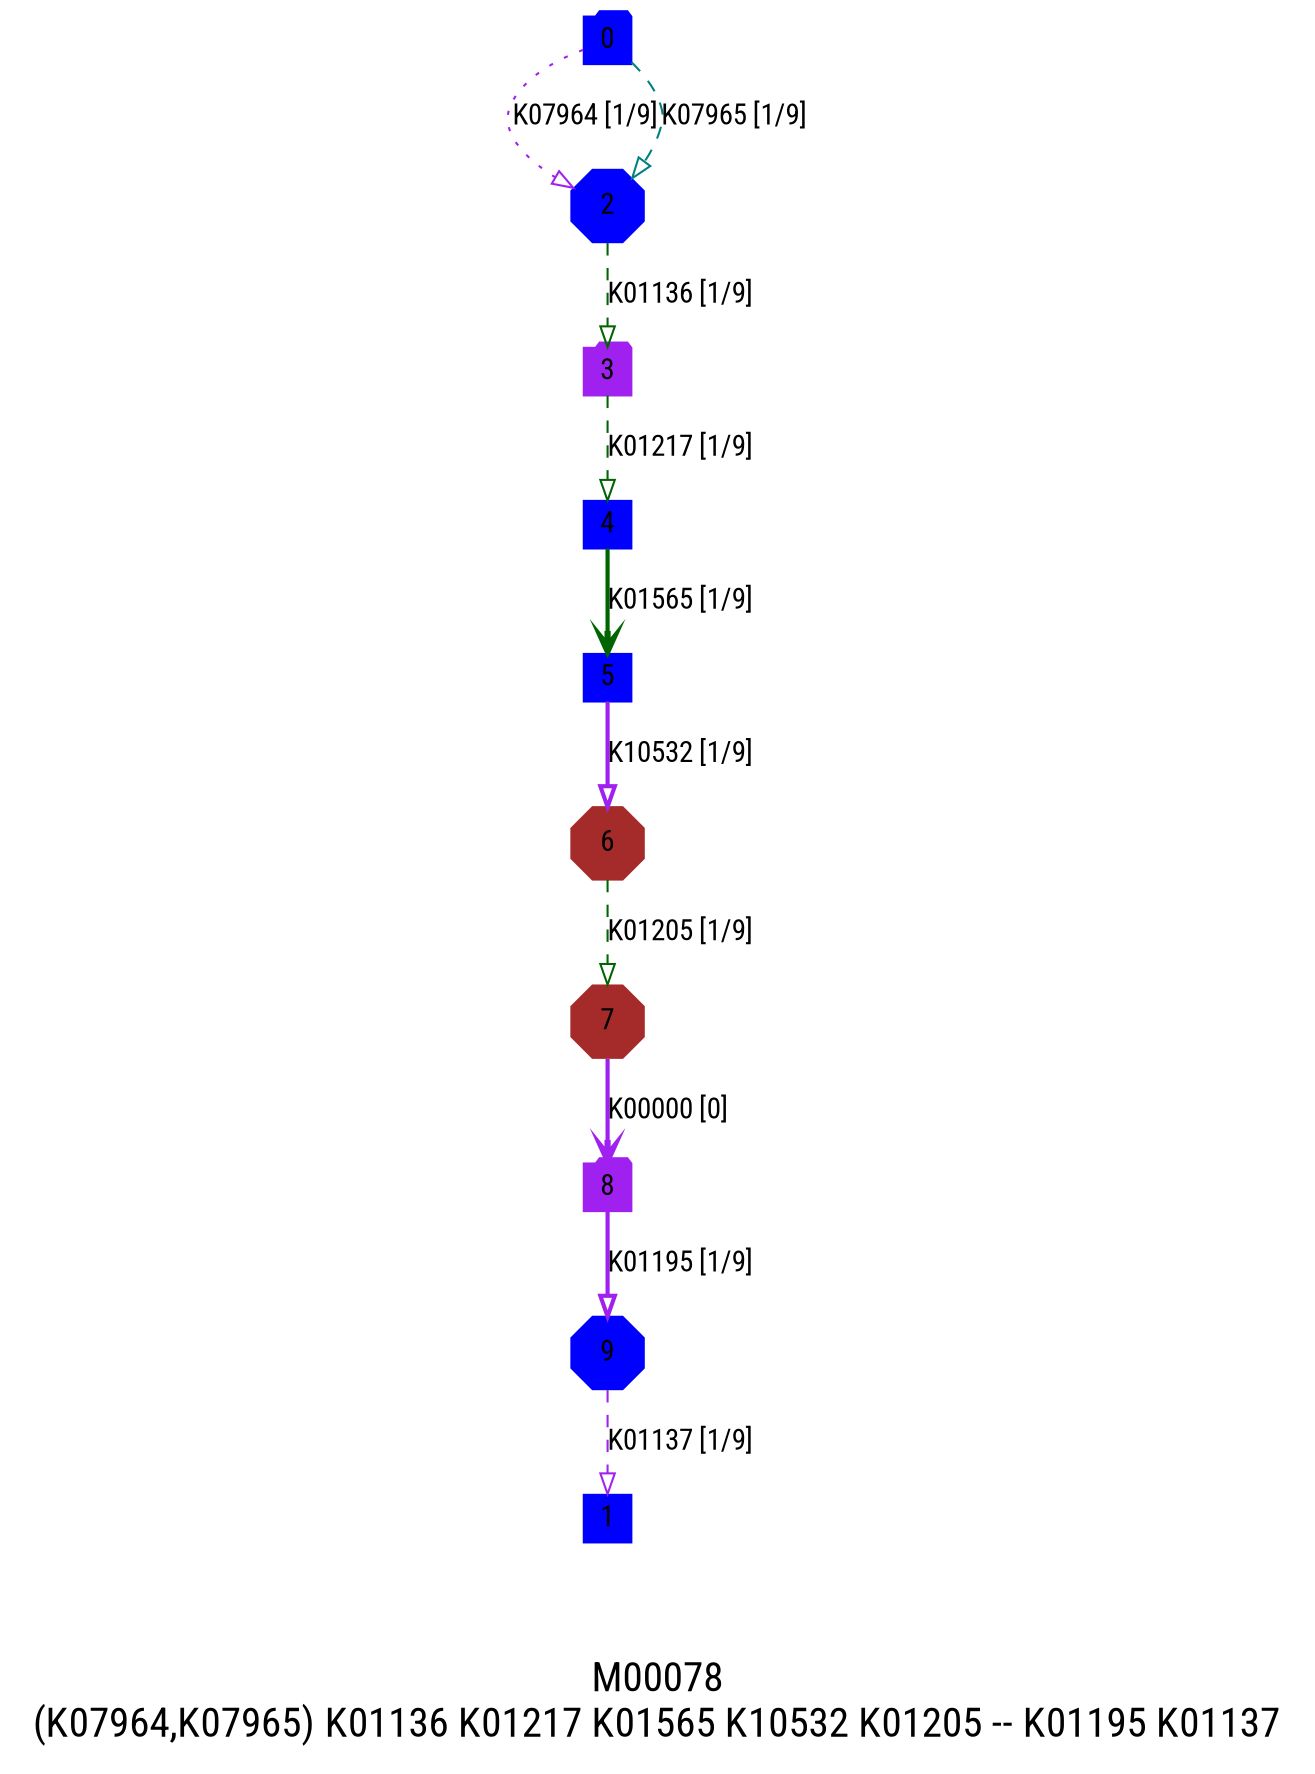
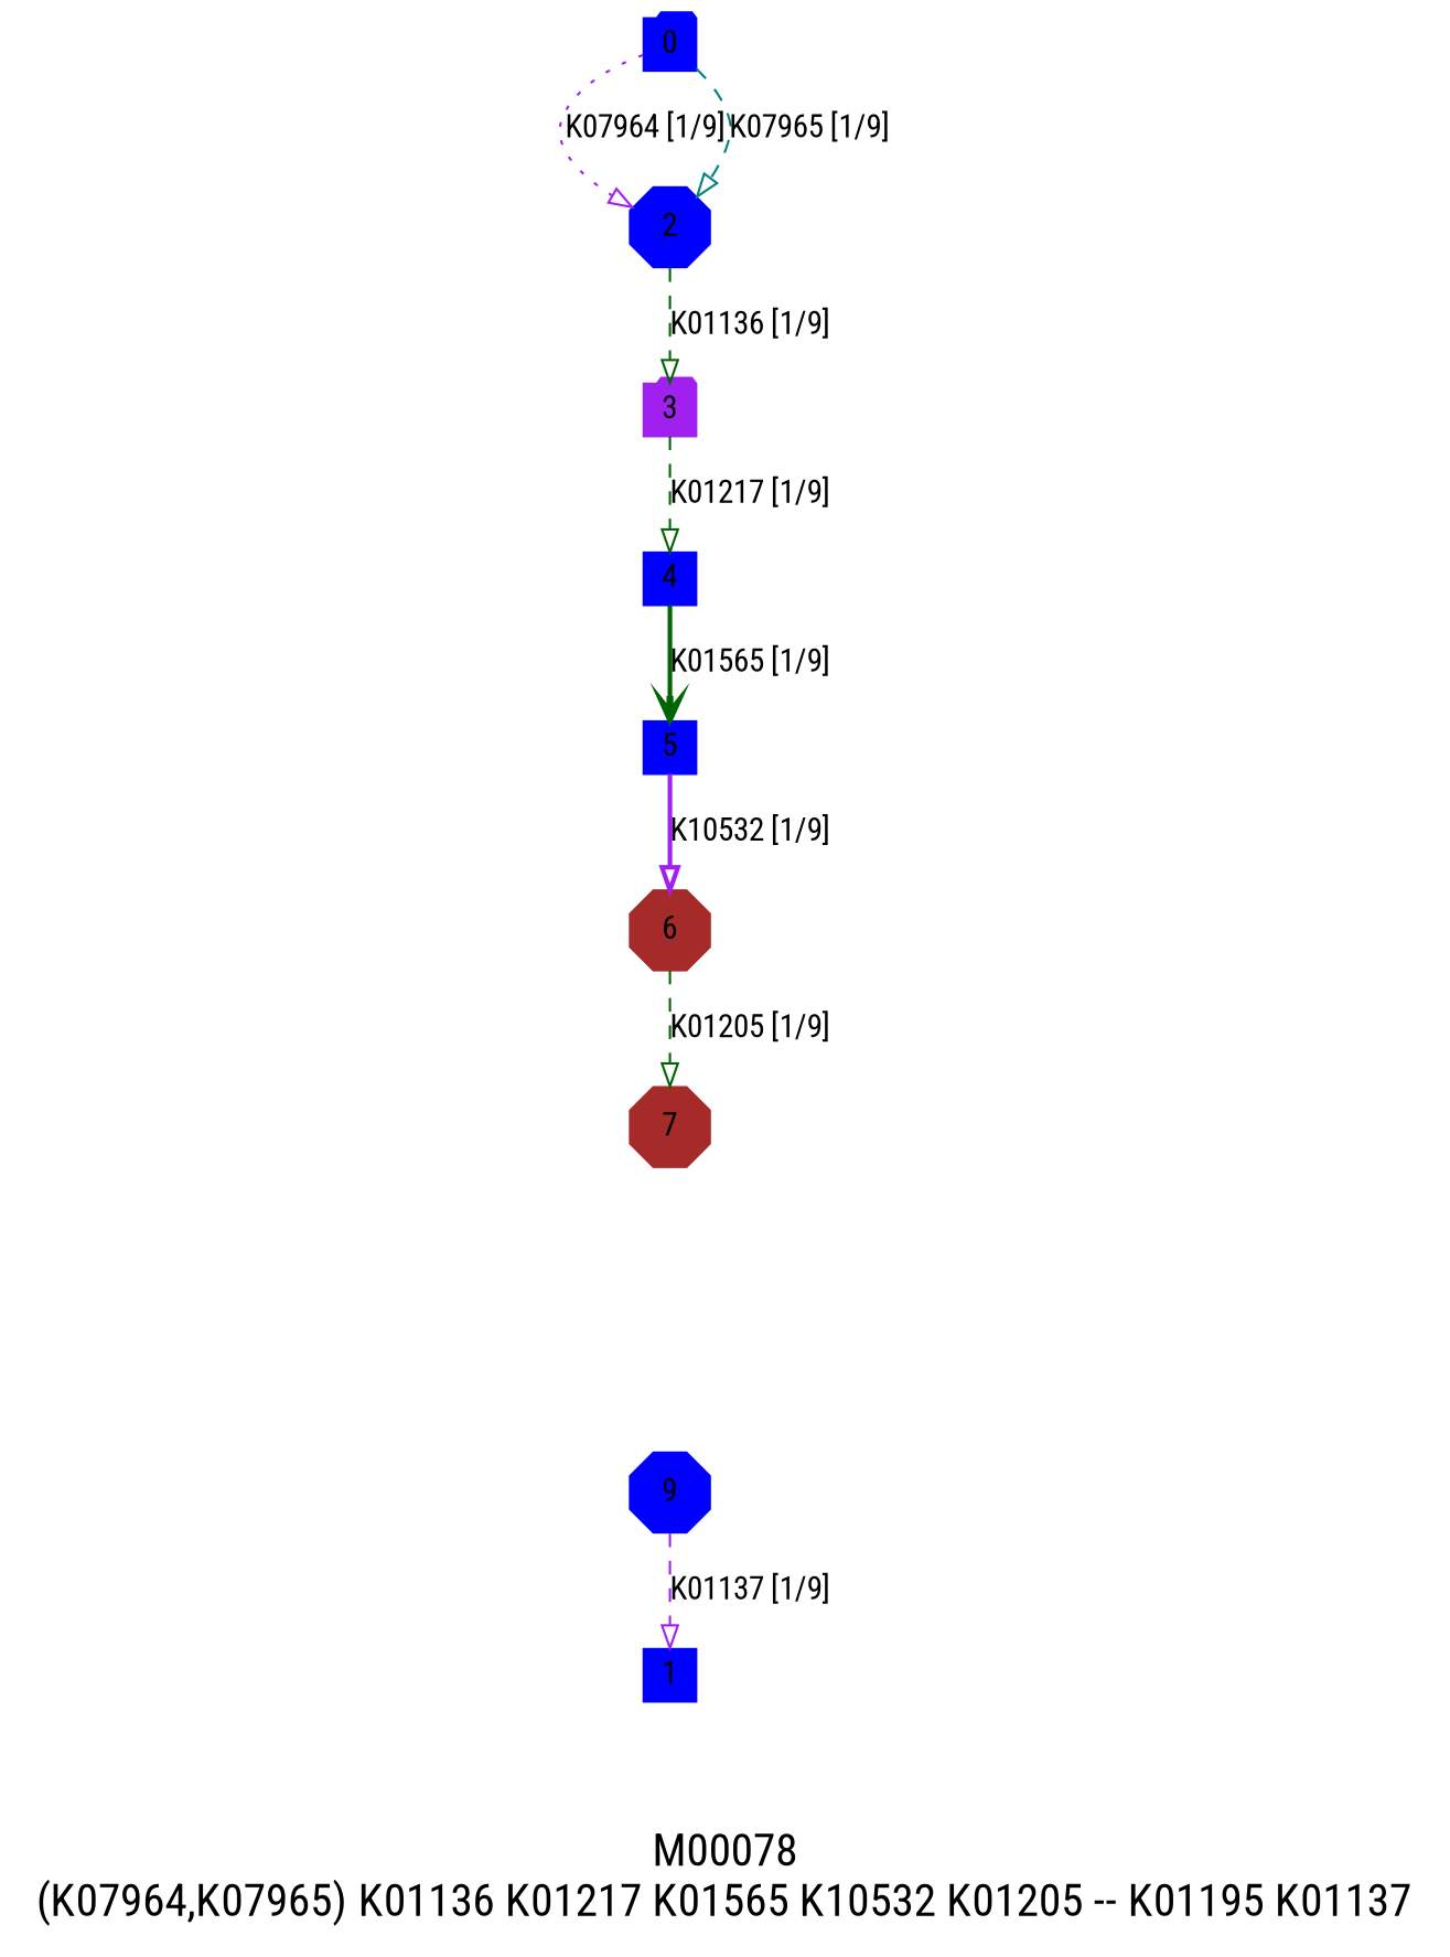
  digraph {
    fontsize=20
    label="M00078\n(K07964,K07965) K01136 K01217 K01565 K10532 K01205 -- K01195 K01137"
    fontname="Roboto Condensed"
    node [color=blue shape=octagon style=filled fontname="Roboto Condensed"]
    edge [color=purple style=dashed arrowhead=onormal fontname="Roboto Condensed"]
    0 [height=.3 shape=folder width=.3]
    1 [height=.3 shape=box width=.3]
    2 [height=.3 width=.3]
    3 [color=purple height=.3 shape=folder width=.3]
    4 [height=.3 shape=box width=.3]
    5 [height=.3 shape=box width=.3]
    6 [color=brown height=.3 width=.3]
    7 [color=brown height=.3 width=.3]
-   8 [color=purple height=.3 shape=folder width=.3]
    9 [height=.3 width=.3]
    subgraph sub_1 {
      0
      1
      2
      3
      4
      5
      6
      7
-     8
      9
    }
    0 -> 2 [label="K07964 [1/9]" style=dotted]
    0 -> 2 [color=teal label="K07965 [1/9]"]
    2 -> 3 [color=darkgreen label="K01136 [1/9]"]
    3 -> 4 [color=darkgreen label="K01217 [1/9]"]
    4 -> 5 [color=darkgreen label="K01565 [1/9]" style=bold arrowhead=vee]
    5 -> 6 [label="K10532 [1/9]" style=bold]
    6 -> 7 [color=darkgreen label="K01205 [1/9]"]
-   7 -> 8 [label="K00000 [0]" style=bold arrowhead=vee]
-   8 -> 9 [label="K01195 [1/9]" style=bold]
    9 -> 1 [label="K01137 [1/9]"]
  }
